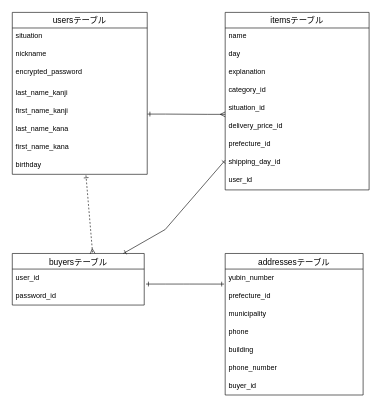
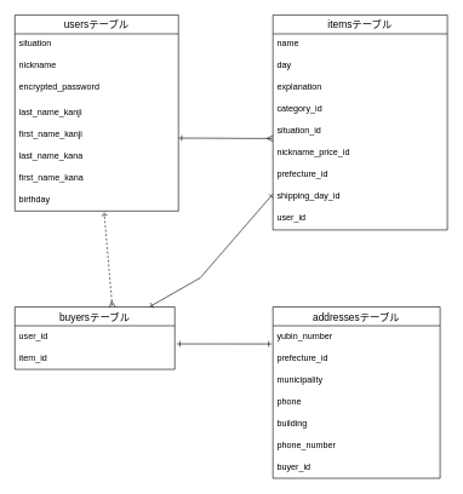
  <mxCell id="0" />
  <mxCell id="1" parent="0" />
  <mxCell id="2" value="usersテーブル" style="swimlane;fontStyle=0;childLayout=stackLayout;horizontal=1;startSize=26;horizontalStack=0;resizeParent=1;resizeParentMax=0;resizeLast=0;collapsible=1;marginBottom=0;align=center;fontSize=14;direction=east;" vertex="1" parent="1"><mxGeometry x="20" y="20" width="225" height="270" as="geometry" /></mxCell>
  <mxCell id="3" value="situation" style="text;strokeColor=none;fillColor=none;spacingLeft=4;spacingRight=4;overflow=hidden;rotatable=0;points=[[0,0.5],[1,0.5]];portConstraint=eastwest;fontSize=12;" vertex="1" parent="2"><mxGeometry y="26" width="225" height="30" as="geometry" /></mxCell>
  <mxCell id="4" value="nickname" style="text;strokeColor=none;fillColor=none;spacingLeft=4;spacingRight=4;overflow=hidden;rotatable=0;points=[[0,0.5],[1,0.5]];portConstraint=eastwest;fontSize=12;" vertex="1" parent="2"><mxGeometry y="56" width="225" height="30" as="geometry" /></mxCell>
  <mxCell id="5" value="encrypted_password" style="text;strokeColor=none;fillColor=none;spacingLeft=4;spacingRight=4;overflow=hidden;rotatable=0;points=[[0,0.5],[1,0.5]];portConstraint=eastwest;fontSize=12;glass=0;" vertex="1" parent="2"><mxGeometry y="86" width="225" height="34" as="geometry" /></mxCell>
  <mxCell id="6" value="last_name_kanji" style="text;strokeColor=none;fillColor=none;spacingLeft=4;spacingRight=4;overflow=hidden;rotatable=0;points=[[0,0.5],[1,0.5]];portConstraint=eastwest;fontSize=12;glass=0;" vertex="1" parent="2"><mxGeometry y="120" width="225" height="30" as="geometry" /></mxCell>
  <mxCell id="7" value="first_name_kanji" style="text;strokeColor=none;fillColor=none;spacingLeft=4;spacingRight=4;overflow=hidden;rotatable=0;points=[[0,0.5],[1,0.5]];portConstraint=eastwest;fontSize=12;glass=0;" vertex="1" parent="2"><mxGeometry y="150" width="225" height="30" as="geometry" /></mxCell>
  <mxCell id="8" value="last_name_kana" style="text;strokeColor=none;fillColor=none;spacingLeft=4;spacingRight=4;overflow=hidden;rotatable=0;points=[[0,0.5],[1,0.5]];portConstraint=eastwest;fontSize=12;glass=0;" vertex="1" parent="2"><mxGeometry y="180" width="225" height="30" as="geometry" /></mxCell>
  <mxCell id="9" value="first_name_kana" style="text;strokeColor=none;fillColor=none;spacingLeft=4;spacingRight=4;overflow=hidden;rotatable=0;points=[[0,0.5],[1,0.5]];portConstraint=eastwest;fontSize=12;glass=0;" vertex="1" parent="2"><mxGeometry y="210" width="225" height="30" as="geometry" /></mxCell>
  <mxCell id="10" value="birthday" style="text;strokeColor=none;fillColor=none;spacingLeft=4;spacingRight=4;overflow=hidden;rotatable=0;points=[[0,0.5],[1,0.5]];portConstraint=eastwest;fontSize=12;glass=0;" vertex="1" parent="2"><mxGeometry y="240" width="225" height="30" as="geometry" /></mxCell>
  <mxCell id="11" value="itemsテーブル" style="swimlane;fontStyle=0;childLayout=stackLayout;horizontal=1;startSize=26;horizontalStack=0;resizeParent=1;resizeParentMax=0;resizeLast=0;collapsible=1;marginBottom=0;align=center;fontSize=14;" vertex="1" parent="1"><mxGeometry x="375" y="20" width="240" height="296" as="geometry" /></mxCell>
  <mxCell id="12" value="name" style="text;strokeColor=none;fillColor=none;spacingLeft=4;spacingRight=4;overflow=hidden;rotatable=0;points=[[0,0.5],[1,0.5]];portConstraint=eastwest;fontSize=12;" vertex="1" parent="11"><mxGeometry y="26" width="240" height="30" as="geometry" /></mxCell>
  <mxCell id="13" value="day" style="text;strokeColor=none;fillColor=none;spacingLeft=4;spacingRight=4;overflow=hidden;rotatable=0;points=[[0,0.5],[1,0.5]];portConstraint=eastwest;fontSize=12;" vertex="1" parent="11"><mxGeometry y="56" width="240" height="30" as="geometry" /></mxCell>
  <mxCell id="14" value="explanation" style="text;strokeColor=none;fillColor=none;spacingLeft=4;spacingRight=4;overflow=hidden;rotatable=0;points=[[0,0.5],[1,0.5]];portConstraint=eastwest;fontSize=12;glass=0;" vertex="1" parent="11"><mxGeometry y="86" width="240" height="30" as="geometry" /></mxCell>
  <mxCell id="15" value="category_id" style="text;strokeColor=none;fillColor=none;spacingLeft=4;spacingRight=4;overflow=hidden;rotatable=0;points=[[0,0.5],[1,0.5]];portConstraint=eastwest;fontSize=12;glass=0;" vertex="1" parent="11"><mxGeometry y="116" width="240" height="30" as="geometry" /></mxCell>
  <mxCell id="16" value="situation_id" style="text;strokeColor=none;fillColor=none;spacingLeft=4;spacingRight=4;overflow=hidden;rotatable=0;points=[[0,0.5],[1,0.5]];portConstraint=eastwest;fontSize=12;glass=0;" vertex="1" parent="11"><mxGeometry y="146" width="240" height="30" as="geometry" /></mxCell>
- <mxCell id="17" value="delivery_price_id" style="text;strokeColor=none;fillColor=none;spacingLeft=4;spacingRight=4;overflow=hidden;rotatable=0;points=[[0,0.5],[1,0.5]];portConstraint=eastwest;fontSize=12;glass=0;" vertex="1" parent="11"><mxGeometry y="176" width="240" height="30" as="geometry" /></mxCell>
+ <mxCell id="17" value="nickname_price_id" style="text;strokeColor=none;fillColor=none;spacingLeft=4;spacingRight=4;overflow=hidden;rotatable=0;points=[[0,0.5],[1,0.5]];portConstraint=eastwest;fontSize=12;glass=0;" vertex="1" parent="11"><mxGeometry y="176" width="240" height="30" as="geometry" /></mxCell>
  <mxCell id="18" value="prefecture_id" style="text;strokeColor=none;fillColor=none;spacingLeft=4;spacingRight=4;overflow=hidden;rotatable=0;points=[[0,0.5],[1,0.5]];portConstraint=eastwest;fontSize=12;glass=0;" vertex="1" parent="11"><mxGeometry y="206" width="240" height="30" as="geometry" /></mxCell>
  <mxCell id="19" value="shipping_day_id" style="text;strokeColor=none;fillColor=none;spacingLeft=4;spacingRight=4;overflow=hidden;rotatable=0;points=[[0,0.5],[1,0.5]];portConstraint=eastwest;fontSize=12;glass=0;" vertex="1" parent="11"><mxGeometry y="236" width="240" height="30" as="geometry" /></mxCell>
  <mxCell id="20" value="user_id" style="text;strokeColor=none;fillColor=none;spacingLeft=4;spacingRight=4;overflow=hidden;rotatable=0;points=[[0,0.5],[1,0.5]];portConstraint=eastwest;fontSize=12;glass=0;" vertex="1" parent="11"><mxGeometry y="266" width="240" height="30" as="geometry" /></mxCell>
  <mxCell id="21" value="buyersテーブル" style="swimlane;fontStyle=0;childLayout=stackLayout;horizontal=1;startSize=26;horizontalStack=0;resizeParent=1;resizeParentMax=0;resizeLast=0;collapsible=1;marginBottom=0;align=center;fontSize=14;" vertex="1" parent="1"><mxGeometry x="20" y="422" width="220" height="86" as="geometry" /></mxCell>
  <mxCell id="22" value="user_id" style="text;strokeColor=none;fillColor=none;spacingLeft=4;spacingRight=4;overflow=hidden;rotatable=0;points=[[0,0.5],[1,0.5]];portConstraint=eastwest;fontSize=12;glass=0;" vertex="1" parent="21"><mxGeometry y="26" width="220" height="30" as="geometry" /></mxCell>
- <mxCell id="23" value="password_id" style="text;strokeColor=none;fillColor=none;spacingLeft=4;spacingRight=4;overflow=hidden;rotatable=0;points=[[0,0.5],[1,0.5]];portConstraint=eastwest;fontSize=12;glass=0;" vertex="1" parent="21"><mxGeometry y="56" width="220" height="30" as="geometry" /></mxCell>
+ <mxCell id="23" value="item_id" style="text;strokeColor=none;fillColor=none;spacingLeft=4;spacingRight=4;overflow=hidden;rotatable=0;points=[[0,0.5],[1,0.5]];portConstraint=eastwest;fontSize=12;glass=0;" vertex="1" parent="21"><mxGeometry y="56" width="220" height="30" as="geometry" /></mxCell>
  <mxCell id="24" value="addressesテーブル" style="swimlane;fontStyle=0;childLayout=stackLayout;horizontal=1;startSize=26;horizontalStack=0;resizeParent=1;resizeParentMax=0;resizeLast=0;collapsible=1;marginBottom=0;align=center;fontSize=14;" vertex="1" parent="1"><mxGeometry x="375" y="422" width="230" height="236" as="geometry" /></mxCell>
  <mxCell id="25" value="yubin_number" style="text;strokeColor=none;fillColor=none;spacingLeft=4;spacingRight=4;overflow=hidden;rotatable=0;points=[[0,0.5],[1,0.5]];portConstraint=eastwest;fontSize=12;glass=0;" vertex="1" parent="24"><mxGeometry y="26" width="230" height="30" as="geometry" /></mxCell>
  <mxCell id="26" value="prefecture_id" style="text;strokeColor=none;fillColor=none;spacingLeft=4;spacingRight=4;overflow=hidden;rotatable=0;points=[[0,0.5],[1,0.5]];portConstraint=eastwest;fontSize=12;glass=0;" vertex="1" parent="24"><mxGeometry y="56" width="230" height="30" as="geometry" /></mxCell>
  <mxCell id="27" value="municipality" style="text;strokeColor=none;fillColor=none;spacingLeft=4;spacingRight=4;overflow=hidden;rotatable=0;points=[[0,0.5],[1,0.5]];portConstraint=eastwest;fontSize=12;glass=0;" vertex="1" parent="24"><mxGeometry y="86" width="230" height="30" as="geometry" /></mxCell>
  <mxCell id="28" value="phone" style="text;strokeColor=none;fillColor=none;spacingLeft=4;spacingRight=4;overflow=hidden;rotatable=0;points=[[0,0.5],[1,0.5]];portConstraint=eastwest;fontSize=12;glass=0;" vertex="1" parent="24"><mxGeometry y="116" width="230" height="30" as="geometry" /></mxCell>
  <mxCell id="29" value="building" style="text;strokeColor=none;fillColor=none;spacingLeft=4;spacingRight=4;overflow=hidden;rotatable=0;points=[[0,0.5],[1,0.5]];portConstraint=eastwest;fontSize=12;glass=0;" vertex="1" parent="24"><mxGeometry y="146" width="230" height="30" as="geometry" /></mxCell>
  <mxCell id="30" value="phone_number" style="text;strokeColor=none;fillColor=none;spacingLeft=4;spacingRight=4;overflow=hidden;rotatable=0;points=[[0,0.5],[1,0.5]];portConstraint=eastwest;fontSize=12;glass=0;" vertex="1" parent="24"><mxGeometry y="176" width="230" height="30" as="geometry" /></mxCell>
  <mxCell id="31" value="buyer_id" style="text;strokeColor=none;fillColor=none;spacingLeft=4;spacingRight=4;overflow=hidden;rotatable=0;points=[[0,0.5],[1,0.5]];portConstraint=eastwest;fontSize=12;glass=0;" vertex="1" parent="24"><mxGeometry y="206" width="230" height="30" as="geometry" /></mxCell>
  <mxCell id="32" value="" style="edgeStyle=entityRelationEdgeStyle;fontSize=12;html=1;endArrow=ERmany;endFill=0;exitX=1.002;exitY=0.652;exitDx=0;exitDy=0;exitPerimeter=0;rounded=0;startArrow=ERone;startFill=0;" edge="1" parent="1" source="7"><mxGeometry width="100" height="100" relative="1" as="geometry"><mxPoint x="345" y="352" as="sourcePoint" /><mxPoint x="375" y="190" as="targetPoint" /></mxGeometry></mxCell>
  <mxCell id="33" value="" style="endArrow=ERone;html=1;rounded=0;fontSize=14;endFill=0;entryX=-0.008;entryY=0.835;entryDx=0;entryDy=0;entryPerimeter=0;startArrow=ERone;startFill=0;" edge="1" parent="1" target="25"><mxGeometry relative="1" as="geometry"><mxPoint x="243" y="473" as="sourcePoint" /><mxPoint x="373" y="591" as="targetPoint" /><Array as="points"><mxPoint x="275" y="473" /><mxPoint x="305" y="473" /><mxPoint x="315" y="473" /></Array></mxGeometry></mxCell>
  <mxCell id="34" value="" style="endArrow=ERmany;html=1;rounded=0;fontSize=14;endFill=0;entryX=0.609;entryY=0.002;entryDx=0;entryDy=0;entryPerimeter=0;startArrow=ERone;startFill=0;exitX=0.546;exitY=1.058;exitDx=0;exitDy=0;exitPerimeter=0;dashed=1;" edge="1" parent="1" source="10" target="21"><mxGeometry relative="1" as="geometry"><mxPoint x="165" y="322" as="sourcePoint" /><mxPoint x="299.99" y="382.63" as="targetPoint" /></mxGeometry></mxCell>
  <mxCell id="35" value="" style="endArrow=ERone;html=1;rounded=0;fontSize=14;endFill=0;exitX=0;exitY=0.349;exitDx=0;exitDy=0;exitPerimeter=0;startArrow=ERone;startFill=0;" edge="1" parent="1" source="19" target="21"><mxGeometry relative="1" as="geometry"><mxPoint x="496.695" y="346.88" as="sourcePoint" /><mxPoint x="494" y="422" as="targetPoint" /><Array as="points"><mxPoint x="275" y="382" /></Array></mxGeometry></mxCell>
